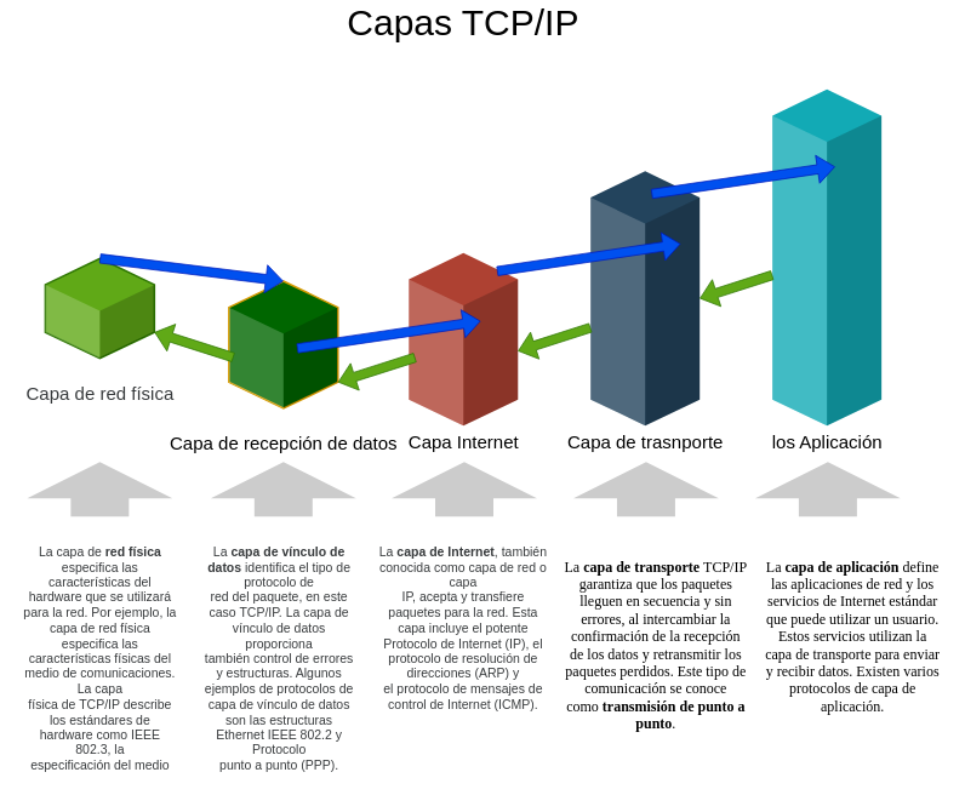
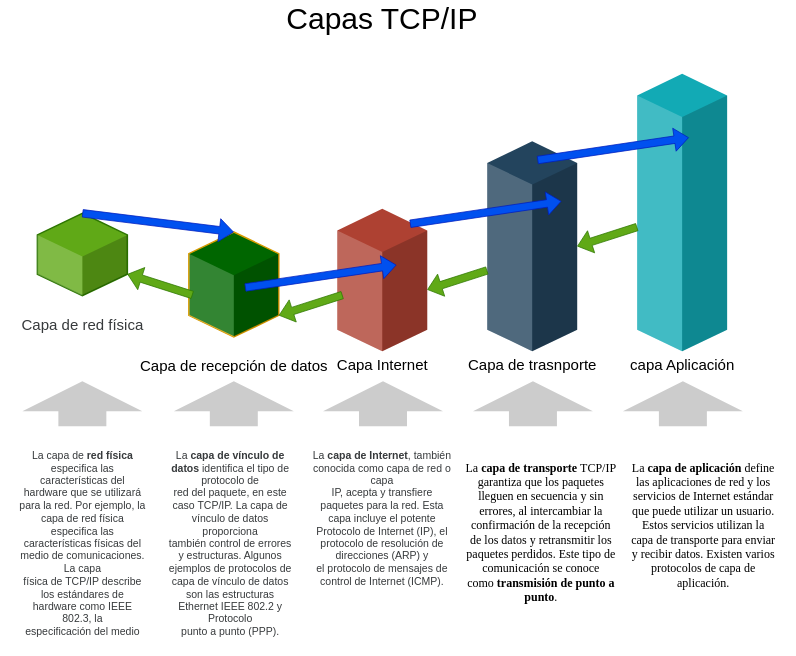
  <mxCell id="0" />
  <mxCell id="1" parent="0" />
  <mxCell id="2" value="" style="html=1;shadow=0;dashed=0;align=center;verticalAlign=middle;shape=mxgraph.arrows2.arrow;dy=0.6;dx=40;direction=north;notch=0;strokeWidth=2;fillColor=#CCCCCC;fontSize=14;fontColor=#000000;strokeColor=none;" parent="1" vertex="1"><mxGeometry x="29" y="505" width="160" height="60" as="geometry" /></mxCell>
  <mxCell id="3" value="&lt;p style=&quot;background: white&quot;&gt;&lt;span style=&quot;font-family: &amp;#34;arial&amp;#34; , sans-serif ; color: #373a3c&quot;&gt;Capa de red física&lt;/span&gt;&lt;/p&gt;" style="verticalLabelPosition=bottom;verticalAlign=top;html=1;shape=mxgraph.infographic.shadedCube;isoAngle=15;fillColor=#60a917;strokeColor=#2D7600;fontFamily=Helvetica;fontSize=20;align=center;strokeWidth=2;fontColor=#ffffff;" parent="1" vertex="1"><mxGeometry x="49" y="281" width="120" height="110" as="geometry" /></mxCell>
  <mxCell id="4" value="&lt;p style=&quot;background: white&quot;&gt;&lt;span style=&quot;font-family: arial, sans-serif;&quot;&gt;Capa de recepción de datos&lt;/span&gt;&lt;/p&gt;" style="verticalLabelPosition=bottom;verticalAlign=top;html=1;shape=mxgraph.infographic.shadedCube;isoAngle=15;strokeColor=#d79b00;fontFamily=Helvetica;fontSize=20;align=center;strokeWidth=2;fillColor=#006600;" parent="1" vertex="1"><mxGeometry x="251" y="306" width="120" height="140" as="geometry" /></mxCell>
  <mxCell id="5" value="Capa Internet" style="verticalLabelPosition=bottom;verticalAlign=top;html=1;shape=mxgraph.infographic.shadedCube;isoAngle=15;fillColor=#AE4132;strokeColor=none;fontFamily=Helvetica;fontSize=20;align=center;strokeWidth=2;" parent="1" vertex="1"><mxGeometry x="449" y="275" width="120" height="190" as="geometry" /></mxCell>
  <mxCell id="6" value="Capa de trasnporte" style="verticalLabelPosition=bottom;verticalAlign=top;html=1;shape=mxgraph.infographic.shadedCube;isoAngle=15;fillColor=#23445D;strokeColor=none;fontFamily=Helvetica;fontSize=20;align=center;strokeWidth=2;" parent="1" vertex="1"><mxGeometry x="649" y="185" width="120" height="280" as="geometry" /></mxCell>
- <mxCell id="7" value="los Aplicación" style="verticalLabelPosition=bottom;verticalAlign=top;html=1;shape=mxgraph.infographic.shadedCube;isoAngle=15;fillColor=#12AAB5;strokeColor=none;fontFamily=Helvetica;fontSize=20;align=center;strokeWidth=2;" parent="1" vertex="1"><mxGeometry x="849" y="95" width="120" height="370" as="geometry" /></mxCell>
+ <mxCell id="7" value="capa Aplicación" style="verticalLabelPosition=bottom;verticalAlign=top;html=1;shape=mxgraph.infographic.shadedCube;isoAngle=15;fillColor=#12AAB5;strokeColor=none;fontFamily=Helvetica;fontSize=20;align=center;strokeWidth=2;" parent="1" vertex="1"><mxGeometry x="849" y="95" width="120" height="370" as="geometry" /></mxCell>
  <mxCell id="8" value="&lt;h1&gt;&lt;br&gt;&lt;/h1&gt;&lt;p style=&quot;background: white&quot;&gt;&lt;span style=&quot;font-family: &amp;#34;arial&amp;#34; , sans-serif ; color: #373a3c&quot;&gt;La &lt;b&gt;capa de Internet&lt;/b&gt;, también conocida como capa de red o capa&lt;br&gt;IP, acepta y transfiere paquetes para la red. Esta capa incluye el potente&lt;br&gt;Protocolo de Internet (IP), el protocolo de resolución de direcciones (ARP) y&lt;br&gt;el protocolo de mensajes de control de Internet (ICMP).&lt;/span&gt;&lt;/p&gt;" style="text;html=1;spacing=5;spacingTop=-20;whiteSpace=wrap;overflow=hidden;strokeWidth=2;fillColor=none;gradientColor=none;fontSize=14;align=center;" parent="1" vertex="1"><mxGeometry x="411" y="535" width="196" height="265" as="geometry" /></mxCell>
  <mxCell id="9" value="" style="html=1;shadow=0;dashed=0;align=center;verticalAlign=middle;shape=mxgraph.arrows2.arrow;dy=0.6;dx=40;direction=north;notch=0;strokeWidth=2;fillColor=#CCCCCC;fontSize=14;fontColor=#000000;strokeColor=none;" parent="1" vertex="1"><mxGeometry x="430" y="505" width="160" height="60" as="geometry" /></mxCell>
  <mxCell id="10" value="" style="html=1;shadow=0;dashed=0;align=center;verticalAlign=middle;shape=mxgraph.arrows2.arrow;dy=0.6;dx=40;direction=north;notch=0;strokeWidth=2;fillColor=#CCCCCC;fontSize=14;fontColor=#000000;strokeColor=none;" parent="1" vertex="1"><mxGeometry x="830" y="505" width="160" height="60" as="geometry" /></mxCell>
  <mxCell id="11" value="&lt;h1&gt;&lt;br&gt;&lt;/h1&gt;&lt;p&gt;&lt;span style=&quot;font-family: &amp;#34;times new roman&amp;#34; ; font-size: medium&quot;&gt;La&amp;nbsp;&lt;/span&gt;&lt;b style=&quot;font-family: &amp;#34;times new roman&amp;#34; ; font-size: medium&quot;&gt;capa de aplicación&lt;/b&gt;&lt;span style=&quot;font-family: &amp;#34;times new roman&amp;#34; ; font-size: medium&quot;&gt;&amp;nbsp;define las aplicaciones de red y los servicios de Internet estándar que puede utilizar un usuario. Estos servicios utilizan la capa de transporte para enviar y recibir datos. Existen varios protocolos de capa de aplicación.&lt;/span&gt;&lt;br&gt;&lt;/p&gt;" style="text;html=1;spacing=5;spacingTop=-20;whiteSpace=wrap;overflow=hidden;strokeWidth=2;fillColor=none;gradientColor=none;fontSize=14;align=center;" vertex="1" parent="1"><mxGeometry x="836" y="550" width="203" height="250" as="geometry" /></mxCell>
  <mxCell id="12" value="" style="html=1;shadow=0;dashed=0;align=center;verticalAlign=middle;shape=mxgraph.arrows2.arrow;dy=0.6;dx=40;direction=north;notch=0;strokeWidth=2;fillColor=#CCCCCC;fontSize=14;fontColor=#000000;strokeColor=none;" vertex="1" parent="1"><mxGeometry x="630" y="505" width="160" height="60" as="geometry" /></mxCell>
  <mxCell id="13" value="&lt;h1&gt;&lt;br&gt;&lt;/h1&gt;&lt;p&gt;&lt;/p&gt;&lt;span style=&quot;font-family: &amp;#34;times new roman&amp;#34; ; font-size: medium&quot;&gt;La&amp;nbsp;&lt;/span&gt;&lt;b style=&quot;font-family: &amp;#34;times new roman&amp;#34; ; font-size: medium&quot;&gt;capa de transporte&lt;/b&gt;&lt;span style=&quot;font-family: &amp;#34;times new roman&amp;#34; ; font-size: medium&quot;&gt;&amp;nbsp;TCP/IP garantiza que los paquetes lleguen en secuencia y sin errores, al intercambiar la confirmación de la recepción de los datos y retransmitir los paquetes perdidos. Este tipo de comunicación se conoce como&amp;nbsp;&lt;/span&gt;&lt;b style=&quot;font-family: &amp;#34;times new roman&amp;#34; ; font-size: medium&quot;&gt;transmisión de punto a punto&lt;/b&gt;&lt;span style=&quot;font-family: &amp;#34;times new roman&amp;#34; ; font-size: medium&quot;&gt;.&lt;/span&gt;" style="text;html=1;spacing=5;spacingTop=-20;whiteSpace=wrap;overflow=hidden;strokeWidth=2;fillColor=none;gradientColor=none;fontSize=14;align=center;" vertex="1" parent="1"><mxGeometry x="616" y="550" width="210" height="270" as="geometry" /></mxCell>
  <mxCell id="14" value="&lt;h1&gt;&lt;br&gt;&lt;/h1&gt;&lt;p style=&quot;background: white&quot;&gt;&lt;span style=&quot;font-family: &amp;#34;arial&amp;#34; , sans-serif ; color: #373a3c&quot;&gt;La &lt;b&gt;capa de vínculo de datos&lt;/b&gt; identifica el tipo de protocolo de&lt;br/&gt;red del paquete, en este caso TCP/IP. La capa de vínculo de datos proporciona&lt;br/&gt;también control de errores y estructuras. Algunos ejemplos de protocolos de&lt;br/&gt;capa de vínculo de datos son las estructuras Ethernet IEEE 802.2 y Protocolo&lt;br/&gt;punto a punto (PPP).&lt;/span&gt;&lt;/p&gt;" style="text;html=1;spacing=5;spacingTop=-20;whiteSpace=wrap;overflow=hidden;strokeWidth=2;fillColor=none;gradientColor=none;fontSize=14;align=center;" vertex="1" parent="1"><mxGeometry x="217.5" y="535" width="177" height="315" as="geometry" /></mxCell>
  <mxCell id="15" value="" style="html=1;shadow=0;dashed=0;align=center;verticalAlign=middle;shape=mxgraph.arrows2.arrow;dy=0.6;dx=40;direction=north;notch=0;strokeWidth=2;fillColor=#CCCCCC;fontSize=14;fontColor=#000000;strokeColor=none;" vertex="1" parent="1"><mxGeometry x="231" y="505" width="160" height="60" as="geometry" /></mxCell>
  <mxCell id="16" value="Capas TCP/IP" style="text;html=1;strokeColor=none;fillColor=none;align=center;verticalAlign=middle;whiteSpace=wrap;rounded=0;fontSize=40;" vertex="1" parent="1"><mxGeometry x="159" y="20" width="700" as="geometry" /></mxCell>
  <mxCell id="17" value="&lt;h1&gt;&lt;br&gt;&lt;/h1&gt;&lt;p style=&quot;background: white&quot;&gt;&lt;span style=&quot;font-family: &amp;#34;arial&amp;#34; , sans-serif ; color: #373a3c&quot;&gt;La capa de &lt;b&gt;red física&lt;/b&gt; especifica las características del&lt;br/&gt;hardware que se utilizará para la red. Por ejemplo, la capa de red física&lt;br/&gt;especifica las características físicas del medio de comunicaciones. La capa&lt;br/&gt;física de TCP/IP describe los estándares de hardware como IEEE 802.3, la&lt;br/&gt;especificación del medio de red Ethernet, y RS-232, la especificación para los&lt;br/&gt;conectores estándar.&lt;/span&gt;&lt;/p&gt;" style="text;html=1;spacing=5;spacingTop=-20;whiteSpace=wrap;overflow=hidden;strokeWidth=2;fillColor=none;gradientColor=none;fontSize=14;align=center;" vertex="1" parent="1"><mxGeometry x="20.5" y="535" width="177" height="315" as="geometry" /></mxCell>
  <mxCell id="18" value="" style="shape=flexArrow;endArrow=classic;html=1;fontSize=20;fontColor=#FF8000;entryX=0.5;entryY=0;entryDx=0;entryDy=0;entryPerimeter=0;exitX=0.5;exitY=0;exitDx=0;exitDy=0;exitPerimeter=0;fillColor=#0050ef;strokeColor=#001DBC;" edge="1" parent="1" source="3" target="4"><mxGeometry width="50" height="50" relative="1" as="geometry"><mxPoint x="106" y="320" as="sourcePoint" /><mxPoint x="276" y="330" as="targetPoint" /></mxGeometry></mxCell>
  <mxCell id="19" value="" style="shape=flexArrow;endArrow=classic;html=1;fontSize=20;fontColor=#FF8000;entryX=0.5;entryY=0;entryDx=0;entryDy=0;entryPerimeter=0;exitX=0.5;exitY=0;exitDx=0;exitDy=0;exitPerimeter=0;fillColor=#0050ef;strokeColor=#001DBC;" edge="1" parent="1"><mxGeometry width="50" height="50" relative="1" as="geometry"><mxPoint x="326" y="380" as="sourcePoint" /><mxPoint x="528" y="350" as="targetPoint" /></mxGeometry></mxCell>
  <mxCell id="20" value="" style="shape=flexArrow;endArrow=classic;html=1;fontSize=20;fontColor=#FF8000;entryX=0.5;entryY=0;entryDx=0;entryDy=0;entryPerimeter=0;exitX=0.5;exitY=0;exitDx=0;exitDy=0;exitPerimeter=0;fillColor=#0050ef;strokeColor=#001DBC;" edge="1" parent="1"><mxGeometry width="50" height="50" relative="1" as="geometry"><mxPoint x="546" y="295" as="sourcePoint" /><mxPoint x="748" y="265" as="targetPoint" /></mxGeometry></mxCell>
  <mxCell id="21" value="" style="shape=flexArrow;endArrow=classic;html=1;fontSize=20;fontColor=#FF8000;entryX=0.5;entryY=0;entryDx=0;entryDy=0;entryPerimeter=0;exitX=0.5;exitY=0;exitDx=0;exitDy=0;exitPerimeter=0;fillColor=#0050ef;strokeColor=#001DBC;" edge="1" parent="1"><mxGeometry width="50" height="50" relative="1" as="geometry"><mxPoint x="716" y="210" as="sourcePoint" /><mxPoint x="918" y="180" as="targetPoint" /></mxGeometry></mxCell>
  <mxCell id="22" value="" style="shape=flexArrow;endArrow=classic;html=1;fontSize=20;fontColor=#FF8000;fillColor=#60a917;strokeColor=#2D7600;entryX=0;entryY=0;entryDx=120;entryDy=140;entryPerimeter=0;" edge="1" parent="1" source="7" target="6"><mxGeometry width="50" height="50" relative="1" as="geometry"><mxPoint x="846" y="310" as="sourcePoint" /><mxPoint x="796" y="360" as="targetPoint" /></mxGeometry></mxCell>
  <mxCell id="23" value="" style="shape=flexArrow;endArrow=classic;html=1;fontSize=20;fontColor=#FF8000;fillColor=#60a917;strokeColor=#2D7600;entryX=0;entryY=0;entryDx=120;entryDy=140;entryPerimeter=0;" edge="1" parent="1"><mxGeometry width="50" height="50" relative="1" as="geometry"><mxPoint x="649" y="357.146" as="sourcePoint" /><mxPoint x="569" y="382.86" as="targetPoint" /></mxGeometry></mxCell>
  <mxCell id="24" value="" style="shape=flexArrow;endArrow=classic;html=1;fontSize=20;fontColor=#FF8000;fillColor=#60a917;strokeColor=#2D7600;entryX=0;entryY=0;entryDx=120;entryDy=111.191;entryPerimeter=0;" edge="1" parent="1" target="4"><mxGeometry width="50" height="50" relative="1" as="geometry"><mxPoint x="456" y="389.996" as="sourcePoint" /><mxPoint x="376" y="415.71" as="targetPoint" /></mxGeometry></mxCell>
  <mxCell id="25" value="" style="shape=flexArrow;endArrow=classic;html=1;fontSize=20;fontColor=#FF8000;fillColor=#60a917;strokeColor=#2D7600;entryX=0;entryY=0;entryDx=120;entryDy=81.191;entryPerimeter=0;" edge="1" parent="1" target="3"><mxGeometry width="50" height="50" relative="1" as="geometry"><mxPoint x="256" y="389.996" as="sourcePoint" /><mxPoint x="176" y="415.71" as="targetPoint" /></mxGeometry></mxCell>
